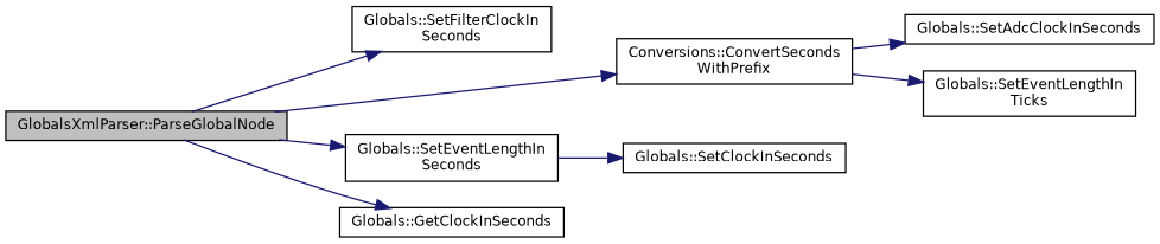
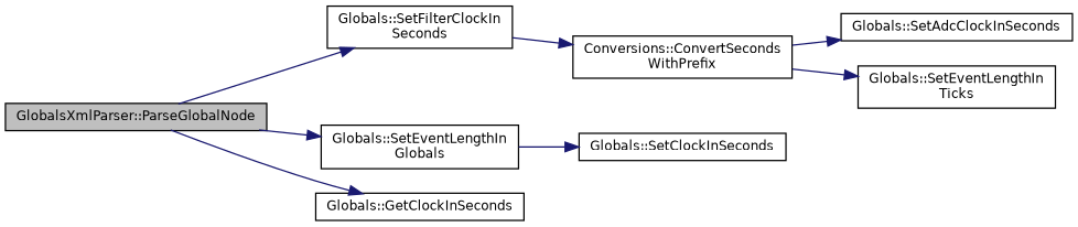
  digraph {
    rankdir=LR
    node [color=black fillcolor=white fontname=Helvetica fontsize=10 shape=record style=filled]
    edge [color=midnightblue fontname=Helvetica fontsize=10 labelfontname=Helvetica labelfontsize=10 style=solid]
    n1 [fillcolor=grey75 fontcolor=black height=0.2 label="GlobalsXmlParser::ParseGlobalNode" width=0.4]
    n2 [height=0.2 label="Globals::SetFilterClockIn\lSeconds" width=0.4]
    n3 [height=0.2 label="Conversions::ConvertSeconds\lWithPrefix" width=0.4]
-   n4 [height=0.2 label="Globals::SetEventLengthIn\lSeconds" width=0.4]
+   n4 [height=0.2 label="Globals::SetEventLengthIn\lGlobals" width=0.4]
    n5 [height=0.2 label="Globals::GetClockInSeconds" width=0.4]
    n6 [height=0.2 label="Globals::SetAdcClockInSeconds" width=0.4]
    n7 [height=0.2 label="Globals::SetClockInSeconds" width=0.4]
    n8 [height=0.2 label="Globals::SetEventLengthIn\lTicks" width=0.4]
    n1 -> n2
-   n1 -> n3
+   n2 -> n3
    n1 -> n4
    n1 -> n5
    n3 -> n6
    n3 -> n8
    n4 -> n7
  }
